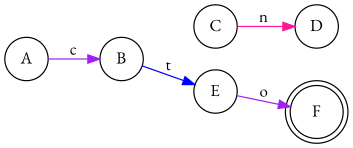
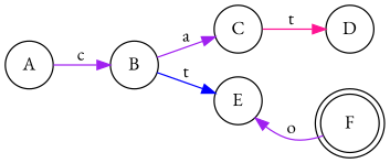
  digraph {
    fontname="EB Garamond"
    rankdir=LR
    node [fontname="EB Garamond" shape=circle]
    edge [color=purple fontname="EB Garamond"]
    A
    B
    C
    E
    D
    F [shape=doublecircle]
    A -> B [label=c]
+   B -> C [label=a]
    B -> E [color=blue label=t]
-   C -> D [color=deeppink label=n]
-   E -> F [label=o]
+   C -> D [color=deeppink label=t]
+   F -> E [label=o]
  }
